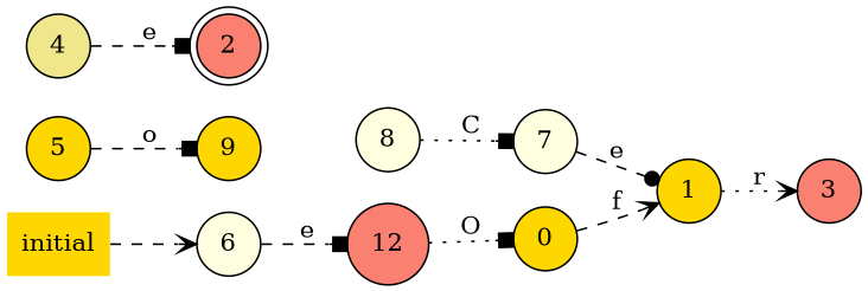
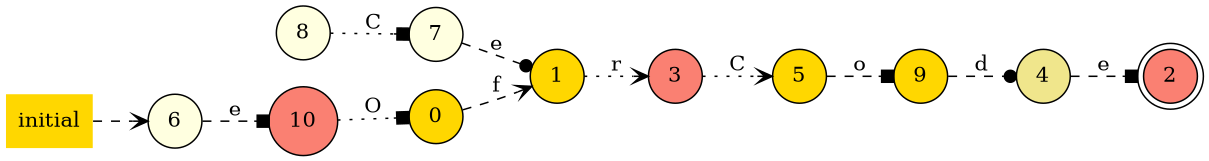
  digraph {
    rankdir=LR
    node [fillcolor=gold shape=circle style=filled]
    edge [arrowhead=box style=dashed]
    0
    1
    8 [fillcolor=lightyellow]
    7 [fillcolor=lightyellow]
    3 [fillcolor=salmon]
    5
    9
    2 [fillcolor=salmon shape=doublecircle]
    4 [fillcolor=khaki]
    6 [fillcolor=lightyellow]
-   10 [fillcolor=salmon label=12]
+   10 [fillcolor=salmon]
    initial [shape=plaintext]
    0 -> 1 [arrowhead=vee label=f]
    1 -> 3 [arrowhead=vee label=r style=dotted]
    8 -> 7 [label=C style=dotted]
    7 -> 1 [arrowhead=dot label=e]
+   3 -> 5 [arrowhead=vee label=C style=dotted]
    5 -> 9 [label=o]
+   9 -> 4 [arrowhead=dot label=d]
    4 -> 2 [label=e]
    6 -> 10 [label=e]
    10 -> 0 [label=O style=dotted]
    initial -> 6 [arrowhead=vee]
  }
